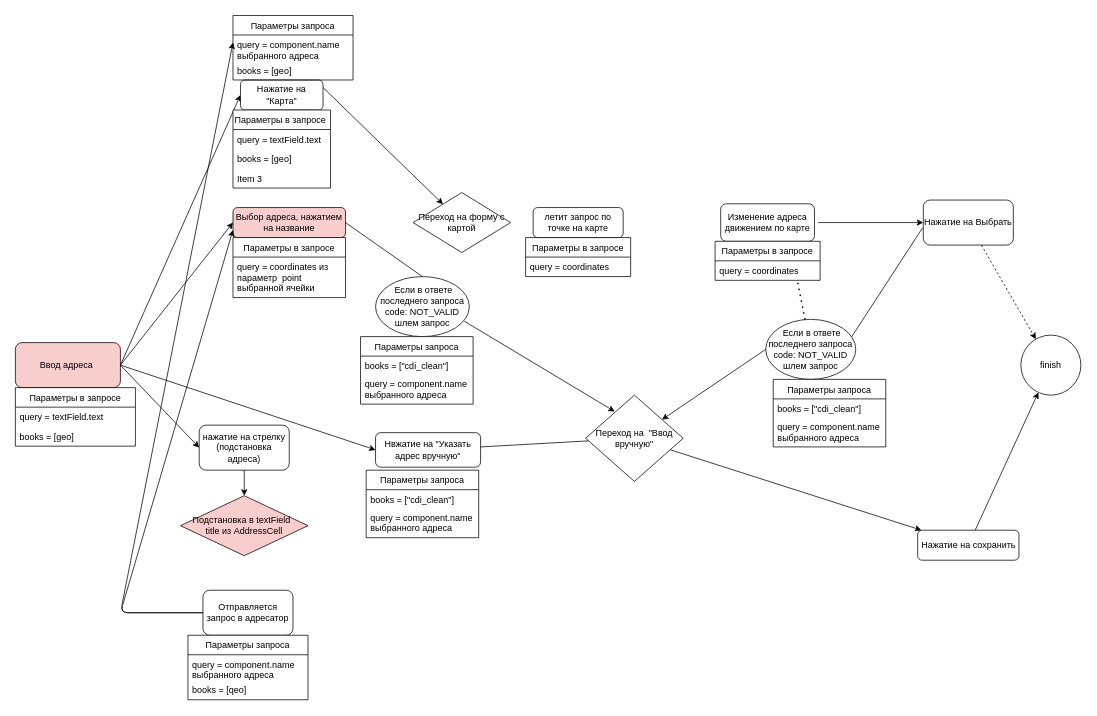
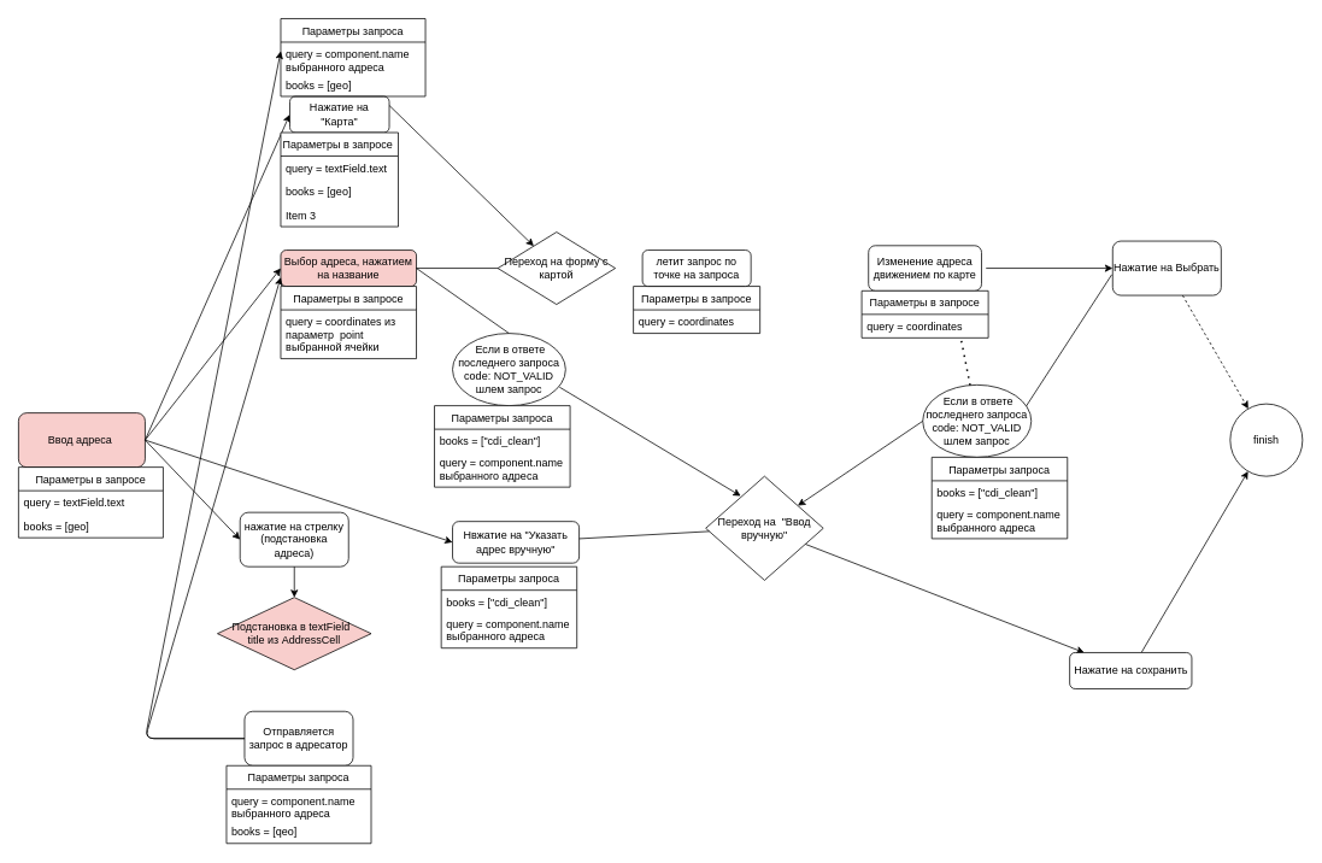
  <mxCell id="0" />
  <mxCell id="1" parent="0" />
  <mxCell id="2" value="Ввод адреса&amp;nbsp;" style="rounded=1;whiteSpace=wrap;html=1;fillColor=#f8cecc;" vertex="1" parent="1"><mxGeometry x="20" y="456" width="140" height="60" as="geometry" /></mxCell>
  <mxCell id="3" value="Параметры в запросе" style="swimlane;fontStyle=0;childLayout=stackLayout;horizontal=1;startSize=26;horizontalStack=0;resizeParent=1;resizeParentMax=0;resizeLast=0;collapsible=1;marginBottom=0;" vertex="1" parent="1"><mxGeometry x="20" y="516" width="160" height="78" as="geometry" /></mxCell>
  <mxCell id="4" value="query = textField.text&#10;" style="text;strokeColor=none;fillColor=none;align=left;verticalAlign=top;spacingLeft=4;spacingRight=4;overflow=hidden;rotatable=0;points=[[0,0.5],[1,0.5]];portConstraint=eastwest;" vertex="1" parent="3"><mxGeometry y="26" width="160" height="26" as="geometry" /></mxCell>
  <mxCell id="5" value="books = [geo]" style="text;strokeColor=none;fillColor=none;align=left;verticalAlign=top;spacingLeft=4;spacingRight=4;overflow=hidden;rotatable=0;points=[[0,0.5],[1,0.5]];portConstraint=eastwest;" vertex="1" parent="3"><mxGeometry y="52" width="160" height="26" as="geometry" /></mxCell>
  <mxCell id="6" style="edgeStyle=none;rounded=0;orthogonalLoop=1;jettySize=auto;html=1;exitX=0;exitY=1;exitDx=0;exitDy=0;" edge="1" parent="1" source="2" target="2"><mxGeometry relative="1" as="geometry" /></mxCell>
  <mxCell id="7" value="" style="endArrow=classic;html=1;entryX=0;entryY=0.5;entryDx=0;entryDy=0;exitX=1;exitY=0.5;exitDx=0;exitDy=0;" edge="1" parent="1" source="2" target="9"><mxGeometry width="50" height="50" relative="1" as="geometry"><mxPoint x="200" y="296" as="sourcePoint" /><mxPoint x="290" y="226" as="targetPoint" /></mxGeometry></mxCell>
  <mxCell id="8" style="edgeStyle=none;rounded=0;orthogonalLoop=1;jettySize=auto;html=1;exitX=1;exitY=0.25;exitDx=0;exitDy=0;" edge="1" parent="1" source="9" target="40"><mxGeometry relative="1" as="geometry"><Array as="points" /></mxGeometry></mxCell>
  <mxCell id="9" value="Нажатие на &quot;Карта&quot;" style="rounded=1;whiteSpace=wrap;html=1;" vertex="1" parent="1"><mxGeometry x="320" width="110" height="40" as="geometry" y="106" /></mxCell>
  <mxCell id="10" value="" style="endArrow=classic;html=1;entryX=0;entryY=0.5;entryDx=0;entryDy=0;" edge="1" parent="1" target="12"><mxGeometry width="50" height="50" relative="1" as="geometry"><mxPoint x="160" y="486" as="sourcePoint" /><mxPoint x="310" y="296" as="targetPoint" /></mxGeometry></mxCell>
  <mxCell id="11" style="edgeStyle=none;rounded=0;orthogonalLoop=1;jettySize=auto;html=1;startArrow=none;entryX=0.298;entryY=0.19;entryDx=0;entryDy=0;entryPerimeter=0;exitX=0.946;exitY=0.743;exitDx=0;exitDy=0;exitPerimeter=0;" edge="1" parent="1" source="29" target="61"><mxGeometry relative="1" as="geometry"><mxPoint x="590" y="456" as="sourcePoint" /><mxPoint x="700" y="546" as="targetPoint" /></mxGeometry></mxCell>
  <mxCell id="12" value="Выбор адреса, нажатием на название" style="rounded=1;whiteSpace=wrap;html=1;fillColor=#f8cecc;" vertex="1" parent="1"><mxGeometry x="310" y="276" width="150" height="40" as="geometry" /></mxCell>
  <mxCell id="13" value="Параметры в запросе " style="swimlane;fontStyle=0;childLayout=stackLayout;horizontal=1;startSize=26;horizontalStack=0;resizeParent=1;resizeParentMax=0;resizeLast=0;collapsible=1;marginBottom=0;" vertex="1" parent="1"><mxGeometry x="310" y="146" width="130" height="104" as="geometry" /></mxCell>
  <mxCell id="14" value="query = textField.text" style="text;strokeColor=none;fillColor=none;align=left;verticalAlign=top;spacingLeft=4;spacingRight=4;overflow=hidden;rotatable=0;points=[[0,0.5],[1,0.5]];portConstraint=eastwest;" vertex="1" parent="13"><mxGeometry y="26" width="130" height="26" as="geometry" /></mxCell>
  <mxCell id="15" value="books = [geo]" style="text;strokeColor=none;fillColor=none;align=left;verticalAlign=top;spacingLeft=4;spacingRight=4;overflow=hidden;rotatable=0;points=[[0,0.5],[1,0.5]];portConstraint=eastwest;" vertex="1" parent="13"><mxGeometry y="52" width="130" height="26" as="geometry" /></mxCell>
  <mxCell id="16" value="Item 3" style="text;strokeColor=none;fillColor=none;align=left;verticalAlign=top;spacingLeft=4;spacingRight=4;overflow=hidden;rotatable=0;points=[[0,0.5],[1,0.5]];portConstraint=eastwest;" vertex="1" parent="13"><mxGeometry y="78" width="130" height="26" as="geometry" /></mxCell>
  <mxCell id="17" value="Параметры в запросе" style="swimlane;fontStyle=0;childLayout=stackLayout;horizontal=1;startSize=26;horizontalStack=0;resizeParent=1;resizeParentMax=0;resizeLast=0;collapsible=1;marginBottom=0;" vertex="1" parent="1"><mxGeometry x="310" y="316" width="150" height="80" as="geometry" /></mxCell>
  <mxCell id="18" value="query = coordinates из &#10;параметр  point &#10;выбранной ячейки " style="text;strokeColor=none;fillColor=none;align=left;verticalAlign=top;spacingLeft=4;spacingRight=4;overflow=hidden;rotatable=0;points=[[0,0.5],[1,0.5]];portConstraint=eastwest;" vertex="1" parent="17"><mxGeometry y="26" width="150" height="54" as="geometry" /></mxCell>
  <mxCell id="19" value="" style="endArrow=classic;html=1;entryX=0;entryY=0.5;entryDx=0;entryDy=0;exitX=1;exitY=0.5;exitDx=0;exitDy=0;" edge="1" parent="1" source="2" target="60"><mxGeometry width="50" height="50" relative="1" as="geometry"><mxPoint x="200" y="296" as="sourcePoint" /><mxPoint x="250" y="246" as="targetPoint" /></mxGeometry></mxCell>
  <mxCell id="20" style="edgeStyle=none;rounded=0;orthogonalLoop=1;jettySize=auto;html=1;exitX=1;exitY=0;exitDx=0;exitDy=0;" edge="1" parent="1"><mxGeometry relative="1" as="geometry"><mxPoint x="810" y="281" as="sourcePoint" /><mxPoint x="810" y="281" as="targetPoint" /></mxGeometry></mxCell>
  <mxCell id="21" value="нажатие на стрелку (подстановка адреса)" style="rounded=1;whiteSpace=wrap;html=1;" vertex="1" parent="1"><mxGeometry x="265" y="566" width="120" height="60" as="geometry" /></mxCell>
  <mxCell id="22" value="" style="endArrow=classic;html=1;entryX=0;entryY=0.5;entryDx=0;entryDy=0;" edge="1" parent="1" target="21"><mxGeometry width="50" height="50" relative="1" as="geometry"><mxPoint x="160" y="486" as="sourcePoint" /><mxPoint x="210" y="436" as="targetPoint" /></mxGeometry></mxCell>
  <mxCell id="23" value="" style="endArrow=classic;html=1;startArrow=none;" edge="1" parent="1" source="61" target="25"><mxGeometry width="50" height="50" relative="1" as="geometry"><mxPoint x="420" y="478.5" as="sourcePoint" /><mxPoint x="510" y="478.5" as="targetPoint" /></mxGeometry></mxCell>
  <mxCell id="24" style="edgeStyle=none;rounded=0;orthogonalLoop=1;jettySize=auto;html=1;" edge="1" parent="1" source="25" target="67"><mxGeometry relative="1" as="geometry" /></mxCell>
- <mxCell id="25" value="Нажатие на сохранить" style="rounded=1;whiteSpace=wrap;html=1;" vertex="1" parent="1"><mxGeometry x="1222.5" y="706" width="135" height="40" as="geometry" /></mxCell>
+ <mxCell id="25" value="Нажатие на сохранить" style="rounded=1;whiteSpace=wrap;html=1;" vertex="1" parent="1"><mxGeometry x="1182.5" y="721" width="135" height="40" as="geometry" /></mxCell>
  <mxCell id="26" value="Изменение адреса движением по карте" style="rounded=1;whiteSpace=wrap;html=1;" vertex="1" parent="1"><mxGeometry x="960" y="271" width="125" height="50" as="geometry" /></mxCell>
  <mxCell id="27" value="Параметры в запросе" style="swimlane;fontStyle=0;childLayout=stackLayout;horizontal=1;startSize=26;horizontalStack=0;resizeParent=1;resizeParentMax=0;resizeLast=0;collapsible=1;marginBottom=0;" vertex="1" parent="1"><mxGeometry x="700" y="316" width="140" height="52" as="geometry" /></mxCell>
  <mxCell id="28" value="query = coordinates" style="text;strokeColor=none;fillColor=none;align=left;verticalAlign=top;spacingLeft=4;spacingRight=4;overflow=hidden;rotatable=0;points=[[0,0.5],[1,0.5]];portConstraint=eastwest;" vertex="1" parent="27"><mxGeometry y="26" width="140" height="26" as="geometry" /></mxCell>
  <mxCell id="29" value="&amp;nbsp;Если в ответе последнего запроса code: NOT_VALID&lt;br&gt;шлем запрос" style="ellipse;whiteSpace=wrap;html=1;" vertex="1" parent="1"><mxGeometry x="500" y="368" width="125" height="80" as="geometry" /></mxCell>
  <mxCell id="30" value="" style="edgeStyle=none;rounded=0;orthogonalLoop=1;jettySize=auto;html=1;exitX=1;exitY=0.5;exitDx=0;exitDy=0;endArrow=none;entryX=0.5;entryY=0;entryDx=0;entryDy=0;" edge="1" parent="1" source="12" target="29"><mxGeometry relative="1" as="geometry"><mxPoint x="460" y="296" as="sourcePoint" /><mxPoint x="561.276" y="563" as="targetPoint" /></mxGeometry></mxCell>
  <mxCell id="31" style="edgeStyle=none;rounded=0;orthogonalLoop=1;jettySize=auto;html=1;dashed=1;" edge="1" parent="1" source="32" target="67"><mxGeometry relative="1" as="geometry" /></mxCell>
  <mxCell id="32" value="Нажатие на Выбрать" style="rounded=1;whiteSpace=wrap;html=1;" vertex="1" parent="1"><mxGeometry x="1230" y="266" width="120" height="60" as="geometry" /></mxCell>
  <mxCell id="33" value="" style="endArrow=classic;html=1;entryX=0;entryY=0.5;entryDx=0;entryDy=0;" edge="1" parent="1" target="32"><mxGeometry width="50" height="50" relative="1" as="geometry"><mxPoint x="1090" y="296" as="sourcePoint" /><mxPoint x="1100" y="306" as="targetPoint" /></mxGeometry></mxCell>
  <mxCell id="34" value="" style="endArrow=classic;html=1;exitX=-0.008;exitY=0.617;exitDx=0;exitDy=0;exitPerimeter=0;" edge="1" parent="1" source="32"><mxGeometry width="50" height="50" relative="1" as="geometry"><mxPoint x="850" y="476" as="sourcePoint" /><mxPoint x="1110" y="486" as="targetPoint" /></mxGeometry></mxCell>
  <mxCell id="35" value="&amp;nbsp;Если в ответе последнего запроса code: NOT_VALID&lt;br&gt;шлем запрос" style="ellipse;whiteSpace=wrap;html=1;" vertex="1" parent="1"><mxGeometry x="1020" y="425" width="120" height="80" as="geometry" /></mxCell>
  <mxCell id="36" value="Параметры запроса" style="swimlane;fontStyle=0;childLayout=stackLayout;horizontal=1;startSize=26;horizontalStack=0;resizeParent=1;resizeParentMax=0;resizeLast=0;collapsible=1;marginBottom=0;" vertex="1" parent="1"><mxGeometry x="1030" y="505" width="150" height="90" as="geometry" /></mxCell>
  <mxCell id="37" value="books = [&quot;cdi_clean&quot;]" style="text;strokeColor=none;fillColor=none;align=left;verticalAlign=top;spacingLeft=4;spacingRight=4;overflow=hidden;rotatable=0;points=[[0,0.5],[1,0.5]];portConstraint=eastwest;" vertex="1" parent="36"><mxGeometry y="26" width="150" height="24" as="geometry" /></mxCell>
  <mxCell id="38" value="query = component.name &#10;выбранного адреса " style="text;strokeColor=none;fillColor=none;align=left;verticalAlign=top;spacingLeft=4;spacingRight=4;overflow=hidden;rotatable=0;points=[[0,0.5],[1,0.5]];portConstraint=eastwest;" vertex="1" parent="36"><mxGeometry y="50" width="150" height="40" as="geometry" /></mxCell>
  <mxCell id="39" value="" style="endArrow=classic;html=1;exitX=0;exitY=0.5;exitDx=0;exitDy=0;" edge="1" parent="1" source="35" target="61"><mxGeometry width="50" height="50" relative="1" as="geometry"><mxPoint x="850" y="476" as="sourcePoint" /><mxPoint x="760" y="546" as="targetPoint" /><Array as="points" /></mxGeometry></mxCell>
  <mxCell id="40" value="Переход на форму с картой" style="rhombus;whiteSpace=wrap;html=1;" vertex="1" parent="1"><mxGeometry x="550" y="256" width="130" height="80" as="geometry" /></mxCell>
+ <mxCell id="41" value="" style="endArrow=none;html=1;exitX=1;exitY=0.5;exitDx=0;exitDy=0;" edge="1" parent="1" source="12" target="40"><mxGeometry width="50" height="50" relative="1" as="geometry"><mxPoint x="460" y="296" as="sourcePoint" /><mxPoint x="690" y="296" as="targetPoint" /></mxGeometry></mxCell>
  <mxCell id="42" value="" style="endArrow=classic;html=1;exitX=0.5;exitY=1;exitDx=0;exitDy=0;" edge="1" parent="1" source="21" target="43"><mxGeometry width="50" height="50" relative="1" as="geometry"><mxPoint x="350" y="726" as="sourcePoint" /><mxPoint x="320" y="716" as="targetPoint" /></mxGeometry></mxCell>
  <mxCell id="43" value="Подстановка в textField &amp;nbsp;&lt;br&gt;title из AddressCell" style="rhombus;whiteSpace=wrap;html=1;fillColor=#f8cecc;" vertex="1" parent="1"><mxGeometry x="240" y="660" width="170" height="80" as="geometry" /></mxCell>
  <mxCell id="44" value="Отправляется запрос в адресатор" style="rounded=1;whiteSpace=wrap;html=1;" vertex="1" parent="1"><mxGeometry x="270" y="786" width="120" height="60" as="geometry" /></mxCell>
  <mxCell id="45" value="Параметры запроса" style="swimlane;fontStyle=0;childLayout=stackLayout;horizontal=1;startSize=26;horizontalStack=0;resizeParent=1;resizeParentMax=0;resizeLast=0;collapsible=1;marginBottom=0;" vertex="1" parent="1"><mxGeometry x="250" y="846" width="160" height="86" as="geometry" /></mxCell>
  <mxCell id="46" value="query = component.name &#10;выбранного адреса " style="text;strokeColor=none;fillColor=none;align=left;verticalAlign=top;spacingLeft=4;spacingRight=4;overflow=hidden;rotatable=0;points=[[0,0.5],[1,0.5]];portConstraint=eastwest;" vertex="1" parent="45"><mxGeometry y="26" width="160" height="34" as="geometry" /></mxCell>
  <mxCell id="47" value="books = [qeo]" style="text;strokeColor=none;fillColor=none;align=left;verticalAlign=top;spacingLeft=4;spacingRight=4;overflow=hidden;rotatable=0;points=[[0,0.5],[1,0.5]];portConstraint=eastwest;" vertex="1" parent="45"><mxGeometry y="60" width="160" height="26" as="geometry" /></mxCell>
  <mxCell id="48" value="" style="endArrow=classic;html=1;exitX=0;exitY=0.5;exitDx=0;exitDy=0;" edge="1" parent="1" source="44"><mxGeometry width="50" height="50" relative="1" as="geometry"><mxPoint x="180" y="816" as="sourcePoint" /><mxPoint x="310" y="306" as="targetPoint" /><Array as="points"><mxPoint x="160" y="816" /></Array></mxGeometry></mxCell>
  <mxCell id="49" value="" style="endArrow=classic;html=1;" edge="1" parent="1"><mxGeometry width="50" height="50" relative="1" as="geometry"><mxPoint x="270" y="816" as="sourcePoint" /><mxPoint x="310" y="56" as="targetPoint" /><Array as="points"><mxPoint x="160" y="816" /></Array></mxGeometry></mxCell>
  <mxCell id="50" value="Параметры запроса" style="swimlane;fontStyle=0;childLayout=stackLayout;horizontal=1;startSize=26;horizontalStack=0;resizeParent=1;resizeParentMax=0;resizeLast=0;collapsible=1;marginBottom=0;" vertex="1" parent="1"><mxGeometry x="310" y="20" width="160" height="86" as="geometry" /></mxCell>
  <mxCell id="51" value="query = component.name &#10;выбранного адреса " style="text;strokeColor=none;fillColor=none;align=left;verticalAlign=top;spacingLeft=4;spacingRight=4;overflow=hidden;rotatable=0;points=[[0,0.5],[1,0.5]];portConstraint=eastwest;" vertex="1" parent="50"><mxGeometry y="26" width="160" height="34" as="geometry" /></mxCell>
  <mxCell id="52" value="books = [geo]" style="text;strokeColor=none;fillColor=none;align=left;verticalAlign=top;spacingLeft=4;spacingRight=4;overflow=hidden;rotatable=0;points=[[0,0.5],[1,0.5]];portConstraint=eastwest;" vertex="1" parent="50"><mxGeometry y="60" width="160" height="26" as="geometry" /></mxCell>
- <mxCell id="53" value="летит запрос по точке на карте" style="rounded=1;whiteSpace=wrap;html=1;" vertex="1" parent="1"><mxGeometry x="710" y="276" width="120" height="40" as="geometry" /></mxCell>
+ <mxCell id="53" value="летит запрос по точке на запроса" style="rounded=1;whiteSpace=wrap;html=1;" vertex="1" parent="1"><mxGeometry x="710" y="276" width="120" height="40" as="geometry" /></mxCell>
  <mxCell id="54" value="Параметры в запросе" style="swimlane;fontStyle=0;childLayout=stackLayout;horizontal=1;startSize=26;horizontalStack=0;resizeParent=1;resizeParentMax=0;resizeLast=0;collapsible=1;marginBottom=0;" vertex="1" parent="1"><mxGeometry x="952.5" y="321" width="140" height="52" as="geometry" /></mxCell>
  <mxCell id="55" value="query = coordinates" style="text;strokeColor=none;fillColor=none;align=left;verticalAlign=top;spacingLeft=4;spacingRight=4;overflow=hidden;rotatable=0;points=[[0,0.5],[1,0.5]];portConstraint=eastwest;" vertex="1" parent="54"><mxGeometry y="26" width="140" height="26" as="geometry" /></mxCell>
  <mxCell id="56" value="" style="endArrow=none;dashed=1;html=1;dashPattern=1 3;strokeWidth=2;entryX=0.787;entryY=1.122;entryDx=0;entryDy=0;entryPerimeter=0;" edge="1" parent="1" source="35" target="55"><mxGeometry width="50" height="50" relative="1" as="geometry"><mxPoint x="1100" y="436" as="sourcePoint" /><mxPoint x="1150" y="386" as="targetPoint" /></mxGeometry></mxCell>
  <mxCell id="57" value="Параметры запроса" style="swimlane;fontStyle=0;childLayout=stackLayout;horizontal=1;startSize=26;horizontalStack=0;resizeParent=1;resizeParentMax=0;resizeLast=0;collapsible=1;marginBottom=0;" vertex="1" parent="1"><mxGeometry x="480" y="448" width="150" height="90" as="geometry" /></mxCell>
  <mxCell id="58" value="books = [&quot;cdi_clean&quot;]" style="text;strokeColor=none;fillColor=none;align=left;verticalAlign=top;spacingLeft=4;spacingRight=4;overflow=hidden;rotatable=0;points=[[0,0.5],[1,0.5]];portConstraint=eastwest;" vertex="1" parent="57"><mxGeometry y="26" width="150" height="24" as="geometry" /></mxCell>
  <mxCell id="59" value="query = component.name &#10;выбранного адреса " style="text;strokeColor=none;fillColor=none;align=left;verticalAlign=top;spacingLeft=4;spacingRight=4;overflow=hidden;rotatable=0;points=[[0,0.5],[1,0.5]];portConstraint=eastwest;" vertex="1" parent="57"><mxGeometry y="50" width="150" height="40" as="geometry" /></mxCell>
  <mxCell id="60" value="Нвжатие на &quot;Указать адрес вручную&quot;" style="rounded=1;whiteSpace=wrap;html=1;" vertex="1" parent="1"><mxGeometry x="500" y="576" width="140" height="46" as="geometry" /></mxCell>
  <mxCell id="61" value="Переход на &amp;nbsp;&quot;Ввод вручную&quot;" style="rhombus;whiteSpace=wrap;html=1;" vertex="1" parent="1"><mxGeometry x="780" y="526" width="130" height="115" as="geometry" /></mxCell>
  <mxCell id="62" value="" style="endArrow=none;html=1;startArrow=none;" edge="1" parent="1" source="60" target="61"><mxGeometry width="50" height="50" relative="1" as="geometry"><mxPoint x="640" y="596.4" as="sourcePoint" /><mxPoint x="885" y="587.3" as="targetPoint" /></mxGeometry></mxCell>
  <mxCell id="63" style="edgeStyle=none;rounded=0;orthogonalLoop=1;jettySize=auto;html=1;exitX=1;exitY=0.25;exitDx=0;exitDy=0;" edge="1" parent="1" source="57" target="57"><mxGeometry relative="1" as="geometry" /></mxCell>
  <mxCell id="64" value="Параметры запроса" style="swimlane;fontStyle=0;childLayout=stackLayout;horizontal=1;startSize=26;horizontalStack=0;resizeParent=1;resizeParentMax=0;resizeLast=0;collapsible=1;marginBottom=0;" vertex="1" parent="1"><mxGeometry x="487.5" y="626" width="150" height="90" as="geometry" /></mxCell>
  <mxCell id="65" value="books = [&quot;cdi_clean&quot;]" style="text;strokeColor=none;fillColor=none;align=left;verticalAlign=top;spacingLeft=4;spacingRight=4;overflow=hidden;rotatable=0;points=[[0,0.5],[1,0.5]];portConstraint=eastwest;" vertex="1" parent="64"><mxGeometry y="26" width="150" height="24" as="geometry" /></mxCell>
  <mxCell id="66" value="query = component.name &#10;выбранного адреса " style="text;strokeColor=none;fillColor=none;align=left;verticalAlign=top;spacingLeft=4;spacingRight=4;overflow=hidden;rotatable=0;points=[[0,0.5],[1,0.5]];portConstraint=eastwest;" vertex="1" parent="64"><mxGeometry y="50" width="150" height="40" as="geometry" /></mxCell>
  <mxCell id="67" value="finish" style="ellipse;whiteSpace=wrap;html=1;aspect=fixed;" vertex="1" parent="1"><mxGeometry x="1360" y="446" width="80" height="80" as="geometry" /></mxCell>
